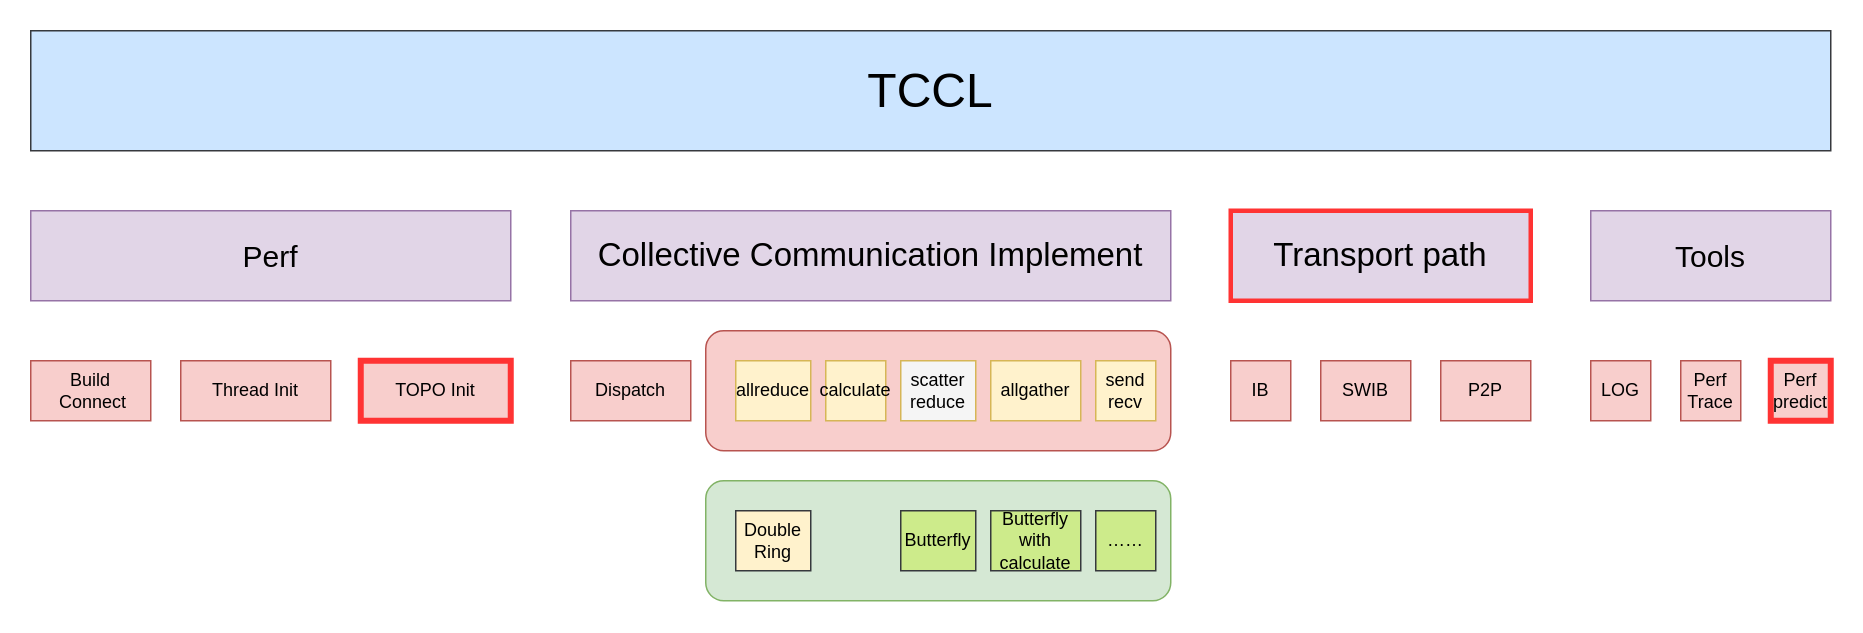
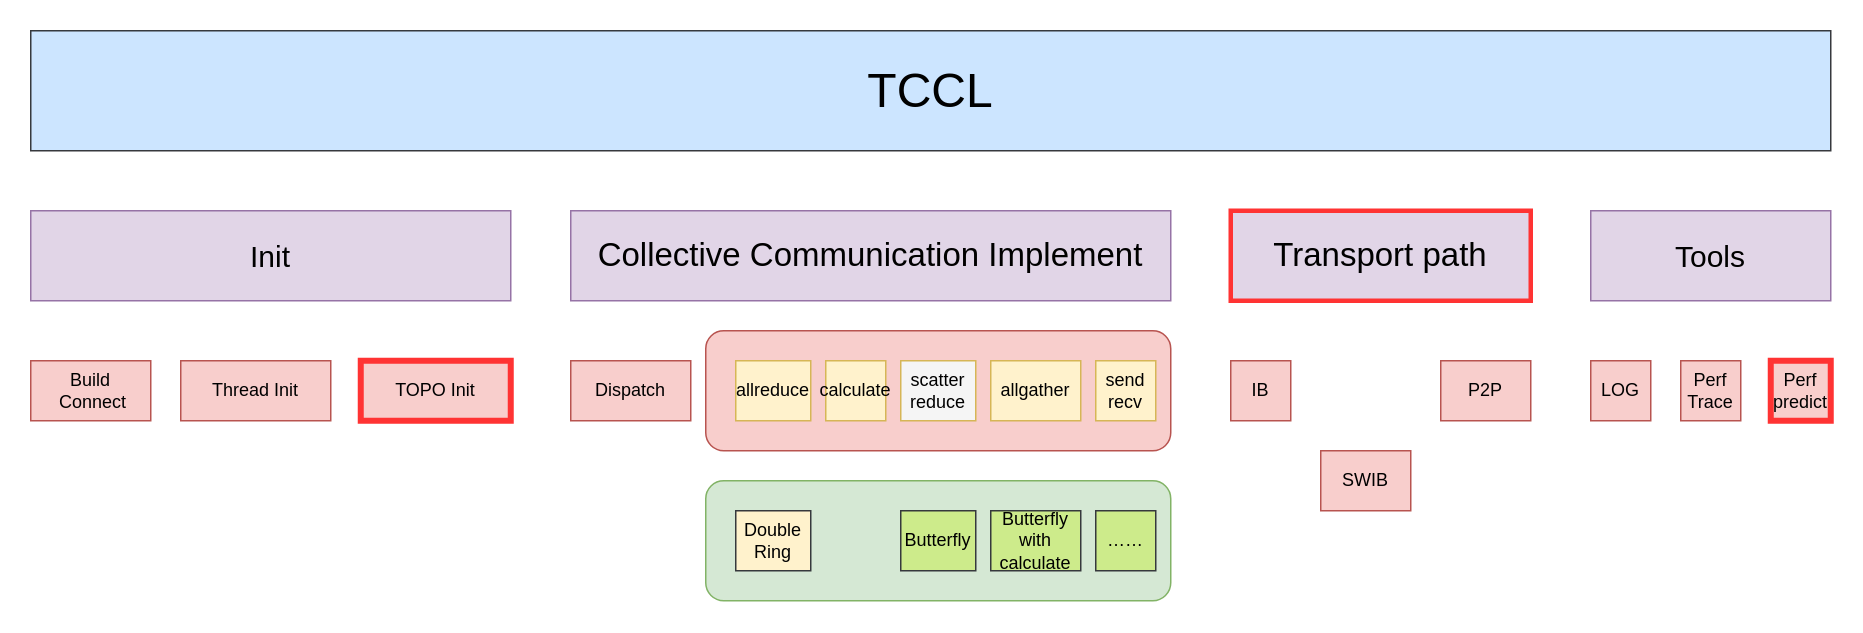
  <mxCell id="0" />
  <mxCell id="1" parent="0" />
  <mxCell id="2" value="" style="rounded=1;whiteSpace=wrap;html=1;fillColor=#f8cecc;strokeColor=#b85450;" parent="1" vertex="1"><mxGeometry x="470" y="220" width="310" height="80" as="geometry" /></mxCell>
  <mxCell id="3" value="&lt;font style=&quot;font-size: 32px;&quot;&gt;TCCL&lt;/font&gt;" style="rounded=0;whiteSpace=wrap;html=1;fillColor=#cce5ff;strokeColor=#36393d;" parent="1" vertex="1"><mxGeometry x="20" y="20" width="1200" height="80" as="geometry" /></mxCell>
- <mxCell id="4" value="Perf" style="rounded=0;whiteSpace=wrap;html=1;fillColor=#e1d5e7;strokeColor=#9673a6;fontSize=20;" parent="1" vertex="1"><mxGeometry x="20" y="140" width="320" height="60" as="geometry" /></mxCell>
+ <mxCell id="4" value="Init" style="rounded=0;whiteSpace=wrap;html=1;fillColor=#e1d5e7;strokeColor=#9673a6;fontSize=20;" parent="1" vertex="1"><mxGeometry x="20" y="140" width="320" height="60" as="geometry" /></mxCell>
  <mxCell id="5" value="Tools" style="rounded=0;whiteSpace=wrap;html=1;fillColor=#e1d5e7;strokeColor=#9673a6;fontSize=20;" parent="1" vertex="1"><mxGeometry x="1060" y="140" width="160" height="60" as="geometry" /></mxCell>
  <mxCell id="6" value="LOG" style="rounded=0;whiteSpace=wrap;html=1;fillColor=#f8cecc;strokeColor=#b85450;" parent="1" vertex="1"><mxGeometry x="1060" y="240" width="40" height="40" as="geometry" /></mxCell>
  <mxCell id="7" value="Perf Trace" style="rounded=0;whiteSpace=wrap;html=1;fillColor=#f8cecc;strokeColor=#b85450;" parent="1" vertex="1"><mxGeometry x="1120" y="240" width="40" height="40" as="geometry" /></mxCell>
  <mxCell id="8" value="&lt;font style=&quot;font-size: 22px;&quot;&gt;Transport path&lt;/font&gt;" style="rounded=0;whiteSpace=wrap;html=1;fillColor=#e1d5e7;strokeColor=#FF3333;fontSize=21;strokeWidth=3;" parent="1" vertex="1"><mxGeometry x="820" y="140" width="200" height="60" as="geometry" /></mxCell>
  <mxCell id="9" value="Dispatch" style="rounded=0;whiteSpace=wrap;html=1;fillColor=#f8cecc;strokeColor=#b85450;" parent="1" vertex="1"><mxGeometry x="380" y="240" width="80" height="40" as="geometry" /></mxCell>
  <mxCell id="10" value="&lt;font style=&quot;font-size: 22px;&quot;&gt;Collective Communication Implement&lt;/font&gt;" style="rounded=0;whiteSpace=wrap;html=1;fillColor=#e1d5e7;strokeColor=#9673a6;" parent="1" vertex="1"><mxGeometry x="380" y="140" width="400" height="60" as="geometry" /></mxCell>
  <mxCell id="11" value="IB" style="rounded=0;whiteSpace=wrap;html=1;fillColor=#f8cecc;strokeColor=#b85450;" parent="1" vertex="1"><mxGeometry x="820" y="240" width="40" height="40" as="geometry" /></mxCell>
- <mxCell id="12" value="SWIB" style="rounded=0;whiteSpace=wrap;html=1;fillColor=#f8cecc;strokeColor=#b85450;" parent="1" vertex="1"><mxGeometry x="880" y="240" width="60" height="40" as="geometry" /></mxCell>
+ <mxCell id="12" value="SWIB" style="rounded=0;whiteSpace=wrap;html=1;fillColor=#f8cecc;strokeColor=#b85450;" parent="1" vertex="1"><mxGeometry x="880" y="300" width="60" height="40" as="geometry" /></mxCell>
  <mxCell id="13" value="P2P" style="rounded=0;whiteSpace=wrap;html=1;fillColor=#f8cecc;strokeColor=#b85450;" parent="1" vertex="1"><mxGeometry x="960" y="240" width="60" height="40" as="geometry" /></mxCell>
  <mxCell id="14" value="allreduce" style="rounded=0;whiteSpace=wrap;html=1;fillColor=#fff2cc;strokeColor=#d6b656;" parent="1" vertex="1"><mxGeometry x="490" y="240" width="50" height="40" as="geometry" /></mxCell>
  <mxCell id="15" value="calculate" style="rounded=0;whiteSpace=wrap;html=1;fillColor=#fff2cc;strokeColor=#d6b656;" parent="1" vertex="1"><mxGeometry x="550" y="240" width="40" height="40" as="geometry" /></mxCell>
  <mxCell id="16" value="scatter&lt;br&gt;reduce" style="rounded=0;whiteSpace=wrap;html=1;fillColor=#f5f5f5;strokeColor=#d6b656;" parent="1" vertex="1"><mxGeometry x="600" y="240" width="50" height="40" as="geometry" /></mxCell>
  <mxCell id="17" value="allgather" style="rounded=0;whiteSpace=wrap;html=1;fillColor=#fff2cc;strokeColor=#d6b656;" parent="1" vertex="1"><mxGeometry x="660" y="240" width="60" height="40" as="geometry" /></mxCell>
  <mxCell id="18" value="send&lt;br&gt;recv" style="rounded=0;whiteSpace=wrap;html=1;fillColor=#fff2cc;strokeColor=#d6b656;" parent="1" vertex="1"><mxGeometry x="730" y="240" width="40" height="40" as="geometry" /></mxCell>
  <mxCell id="19" value="Thread Init" style="rounded=0;whiteSpace=wrap;html=1;fillColor=#f8cecc;strokeColor=#b85450;" parent="1" vertex="1"><mxGeometry x="120" y="240" width="100" height="40" as="geometry" /></mxCell>
  <mxCell id="20" value="Build&lt;br&gt;&amp;nbsp;Connect" style="rounded=0;whiteSpace=wrap;html=1;fillColor=#f8cecc;strokeColor=#b85450;" parent="1" vertex="1"><mxGeometry x="20" y="240" width="80" height="40" as="geometry" /></mxCell>
  <mxCell id="21" value="Perf&lt;br&gt;predict" style="rounded=0;whiteSpace=wrap;html=1;fillColor=#f8cecc;strokeColor=#FF3333;strokeWidth=4;" parent="1" vertex="1"><mxGeometry x="1180" y="240" width="40" height="40" as="geometry" /></mxCell>
  <mxCell id="22" value="TOPO Init" style="rounded=0;whiteSpace=wrap;html=1;fillColor=#f8cecc;strokeColor=#FF3333;strokeWidth=4;" parent="1" vertex="1"><mxGeometry x="240" y="240" width="100" height="40" as="geometry" /></mxCell>
  <mxCell id="23" value="" style="rounded=1;whiteSpace=wrap;html=1;fillColor=#d5e8d4;strokeColor=#82b366;" parent="1" vertex="1"><mxGeometry x="470" y="320" width="310" height="80" as="geometry" /></mxCell>
  <mxCell id="24" value="Double Ring" style="rounded=0;whiteSpace=wrap;html=1;fillColor=#fff2cc;strokeColor=#36393d;" parent="1" vertex="1"><mxGeometry x="490" y="340" width="50" height="40" as="geometry" /></mxCell>
  <mxCell id="25" value="Butterfly" style="rounded=0;whiteSpace=wrap;html=1;fillColor=#cdeb8b;strokeColor=#36393d;" parent="1" vertex="1"><mxGeometry x="600" y="340" width="50" height="40" as="geometry" /></mxCell>
  <mxCell id="26" value="Butterfly with calculate" style="rounded=0;whiteSpace=wrap;html=1;fillColor=#cdeb8b;strokeColor=#36393d;" parent="1" vertex="1"><mxGeometry x="660" y="340" width="60" height="40" as="geometry" /></mxCell>
  <mxCell id="27" value="……" style="rounded=0;whiteSpace=wrap;html=1;fillColor=#cdeb8b;strokeColor=#36393d;" parent="1" vertex="1"><mxGeometry x="730" y="340" width="40" height="40" as="geometry" /></mxCell>
